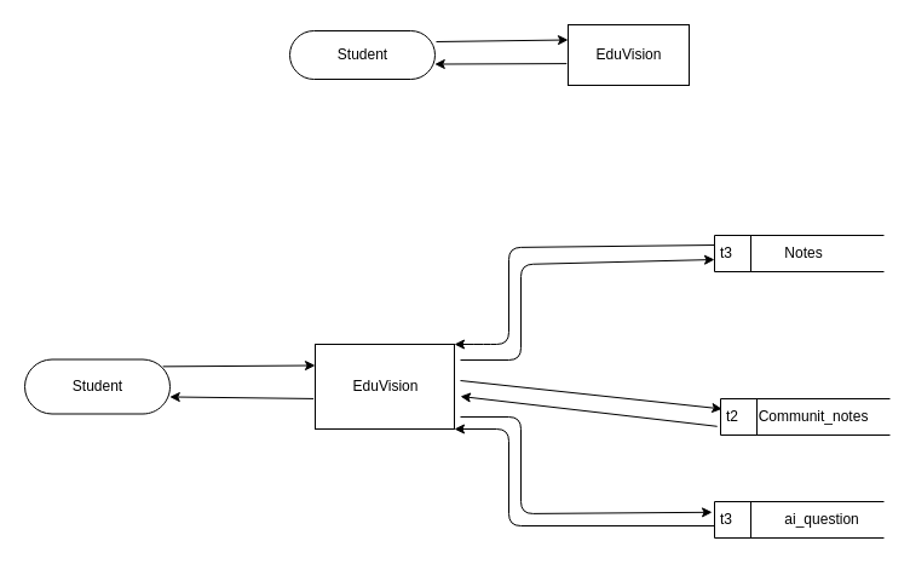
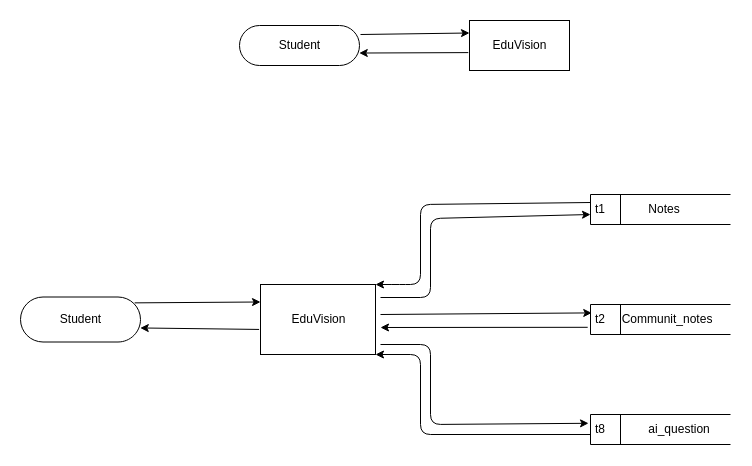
  <mxCell id="0" />
  <mxCell id="1" parent="0" />
  <mxCell id="2" value="Student" style="html=1;dashed=0;whitespace=wrap;shape=mxgraph.dfd.start" parent="1" vertex="1"><mxGeometry x="239" y="25" width="120" height="40" as="geometry" /></mxCell>
  <mxCell id="3" value="EduVision" style="html=1;dashed=0;whitespace=wrap;" parent="1" vertex="1"><mxGeometry x="469" y="20" width="100" height="50" as="geometry" /></mxCell>
  <mxCell id="4" value="" style="endArrow=classic;html=1;entryX=0;entryY=0.25;entryDx=0;entryDy=0;" parent="1" target="3" edge="1"><mxGeometry width="50" height="50" relative="1" as="geometry"><mxPoint x="360" y="34" as="sourcePoint" /><mxPoint x="609" y="-95" as="targetPoint" /></mxGeometry></mxCell>
  <mxCell id="5" value="" style="endArrow=classic;html=1;entryX=0.998;entryY=0.688;entryDx=0;entryDy=0;entryPerimeter=0;exitX=-0.012;exitY=0.642;exitDx=0;exitDy=0;exitPerimeter=0;" parent="1" source="3" target="2" edge="1"><mxGeometry width="50" height="50" relative="1" as="geometry"><mxPoint x="509" y="135" as="sourcePoint" /><mxPoint x="559" y="85" as="targetPoint" /></mxGeometry></mxCell>
  <mxCell id="6" value="Student" style="html=1;dashed=0;whitespace=wrap;shape=mxgraph.dfd.start" parent="1" vertex="1"><mxGeometry x="20" y="296.5" width="120" height="45" as="geometry" /></mxCell>
  <mxCell id="7" value="EduVision" style="html=1;dashed=0;whitespace=wrap;" parent="1" vertex="1"><mxGeometry x="260" y="284" width="115" height="70" as="geometry" /></mxCell>
  <mxCell id="8" value="" style="endArrow=classic;html=1;exitX=0;exitY=0;exitDx=114.14;exitDy=5.86;exitPerimeter=0;entryX=0;entryY=0.25;entryDx=0;entryDy=0;" parent="1" source="6" target="7" edge="1"><mxGeometry width="50" height="50" relative="1" as="geometry"><mxPoint x="365" y="219" as="sourcePoint" /><mxPoint x="415" y="169" as="targetPoint" /></mxGeometry></mxCell>
  <mxCell id="9" value="" style="endArrow=classic;html=1;entryX=0.998;entryY=0.688;entryDx=0;entryDy=0;entryPerimeter=0;exitX=-0.012;exitY=0.642;exitDx=0;exitDy=0;exitPerimeter=0;" parent="1" source="7" target="6" edge="1"><mxGeometry width="50" height="50" relative="1" as="geometry"><mxPoint x="315" y="399" as="sourcePoint" /><mxPoint x="365" y="349" as="targetPoint" /></mxGeometry></mxCell>
- <mxCell id="10" value="t3&lt;span style=&quot;white-space: pre;&quot;&gt;&#09;&lt;span style=&quot;white-space: pre;&quot;&gt;&#09;&lt;/span&gt;&lt;/span&gt;ai_question" style="html=1;dashed=0;whitespace=wrap;shape=mxgraph.dfd.dataStoreID;align=left;spacingLeft=3;points=[[0,0],[0.5,0],[1,0],[0,0.5],[1,0.5],[0,1],[0.5,1],[1,1]];" parent="1" vertex="1"><mxGeometry x="590" y="414" width="140" height="30" as="geometry" /></mxCell>
- <mxCell id="11" value="t2&lt;span style=&quot;white-space: pre;&quot;&gt;&#09;&lt;/span&gt;Communit_notes" style="html=1;dashed=0;whitespace=wrap;shape=mxgraph.dfd.dataStoreID;align=left;spacingLeft=3;points=[[0,0],[0.5,0],[1,0],[0,0.5],[1,0.5],[0,1],[0.5,1],[1,1]];" parent="1" vertex="1"><mxGeometry x="595" y="329" width="140" height="30" as="geometry" /></mxCell>
+ <mxCell id="10" value="t8&lt;span style=&quot;white-space: pre;&quot;&gt;&#09;&lt;span style=&quot;white-space: pre;&quot;&gt;&#09;&lt;/span&gt;&lt;/span&gt;ai_question" style="html=1;dashed=0;whitespace=wrap;shape=mxgraph.dfd.dataStoreID;align=left;spacingLeft=3;points=[[0,0],[0.5,0],[1,0],[0,0.5],[1,0.5],[0,1],[0.5,1],[1,1]];" parent="1" vertex="1"><mxGeometry x="590" y="414" width="140" height="30" as="geometry" /></mxCell>
+ <mxCell id="11" value="t2&lt;span style=&quot;white-space: pre;&quot;&gt;&#09;&lt;/span&gt;Communit_notes" style="html=1;dashed=0;whitespace=wrap;shape=mxgraph.dfd.dataStoreID;align=left;spacingLeft=3;points=[[0,0],[0.5,0],[1,0],[0,0.5],[1,0.5],[0,1],[0.5,1],[1,1]];" parent="1" vertex="1"><mxGeometry x="590" y="304" width="140" height="30" as="geometry" /></mxCell>
  <mxCell id="12" value="" style="endArrow=classic;html=1;entryX=0;entryY=0.667;entryDx=0;entryDy=0;entryPerimeter=0;" parent="1" target="14" edge="1"><mxGeometry width="50" height="50" relative="1" as="geometry"><mxPoint x="380" y="297" as="sourcePoint" /><mxPoint x="585.97" y="217.64" as="targetPoint" /><Array as="points"><mxPoint x="430" y="297" /><mxPoint x="430" y="218" /></Array></mxGeometry></mxCell>
  <mxCell id="13" value="" style="endArrow=classic;html=1;exitX=0.003;exitY=0.267;exitDx=0;exitDy=0;exitPerimeter=0;entryX=1;entryY=0;entryDx=0;entryDy=0;" parent="1" source="14" edge="1" target="7"><mxGeometry width="50" height="50" relative="1" as="geometry"><mxPoint x="586.88" y="201.65" as="sourcePoint" /><mxPoint x="380" y="284" as="targetPoint" /><Array as="points"><mxPoint x="420" y="204" /><mxPoint x="420" y="284" /><mxPoint x="400" y="284" /></Array></mxGeometry></mxCell>
- <mxCell id="14" value="t3&lt;span style=&quot;white-space: pre;&quot;&gt;&#09;&lt;/span&gt;&lt;span style=&quot;white-space: pre;&quot;&gt;&#09;&lt;/span&gt;Notes" style="html=1;dashed=0;whitespace=wrap;shape=mxgraph.dfd.dataStoreID;align=left;spacingLeft=3;points=[[0,0],[0.5,0],[1,0],[0,0.5],[1,0.5],[0,1],[0.5,1],[1,1]];" vertex="1" parent="1"><mxGeometry x="590" y="194" width="140" height="30" as="geometry" /></mxCell>
+ <mxCell id="14" value="t1&lt;span style=&quot;white-space: pre;&quot;&gt;&#09;&lt;/span&gt;&lt;span style=&quot;white-space: pre;&quot;&gt;&#09;&lt;/span&gt;Notes" style="html=1;dashed=0;whitespace=wrap;shape=mxgraph.dfd.dataStoreID;align=left;spacingLeft=3;points=[[0,0],[0.5,0],[1,0],[0,0.5],[1,0.5],[0,1],[0.5,1],[1,1]];" vertex="1" parent="1"><mxGeometry x="590" y="194" width="140" height="30" as="geometry" /></mxCell>
  <mxCell id="15" value="" style="endArrow=classic;html=1;entryX=0.009;entryY=0.28;entryDx=0;entryDy=0;entryPerimeter=0;" edge="1" parent="1" target="11"><mxGeometry width="50" height="50" relative="1" as="geometry"><mxPoint x="380" y="314" as="sourcePoint" /><mxPoint x="400" y="174" as="targetPoint" /></mxGeometry></mxCell>
  <mxCell id="16" value="" style="endArrow=classic;html=1;exitX=-0.02;exitY=0.76;exitDx=0;exitDy=0;exitPerimeter=0;" edge="1" parent="1" source="11"><mxGeometry width="50" height="50" relative="1" as="geometry"><mxPoint x="350" y="224" as="sourcePoint" /><mxPoint x="380" y="327" as="targetPoint" /></mxGeometry></mxCell>
  <mxCell id="17" value="" style="endArrow=classic;html=1;entryX=-0.014;entryY=0.293;entryDx=0;entryDy=0;entryPerimeter=0;" edge="1" parent="1" target="10"><mxGeometry width="50" height="50" relative="1" as="geometry"><mxPoint x="380" y="344" as="sourcePoint" /><mxPoint x="400" y="174" as="targetPoint" /><Array as="points"><mxPoint x="430" y="344" /><mxPoint x="430" y="424" /></Array></mxGeometry></mxCell>
  <mxCell id="18" value="" style="endArrow=classic;html=1;entryX=1;entryY=1;entryDx=0;entryDy=0;" edge="1" parent="1" target="7"><mxGeometry width="50" height="50" relative="1" as="geometry"><mxPoint x="590" y="434" as="sourcePoint" /><mxPoint x="400" y="174" as="targetPoint" /><Array as="points"><mxPoint x="420" y="434" /><mxPoint x="420" y="354" /></Array></mxGeometry></mxCell>
